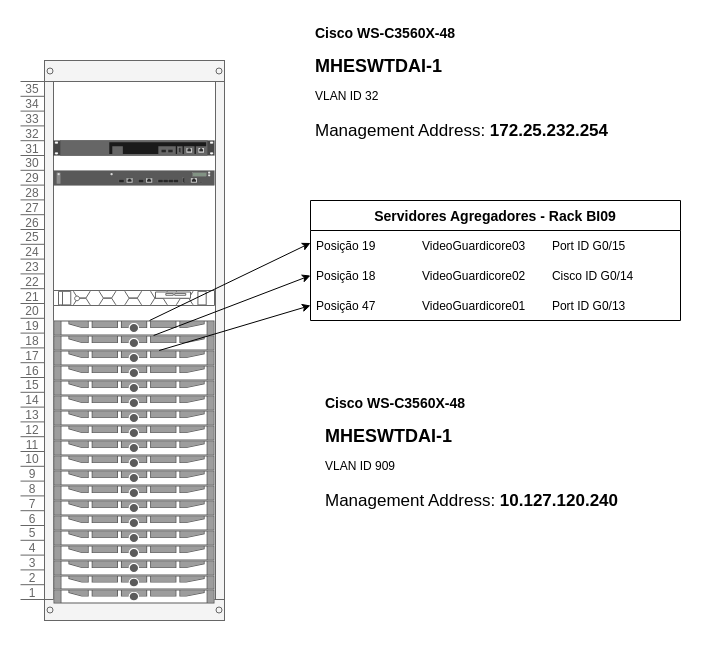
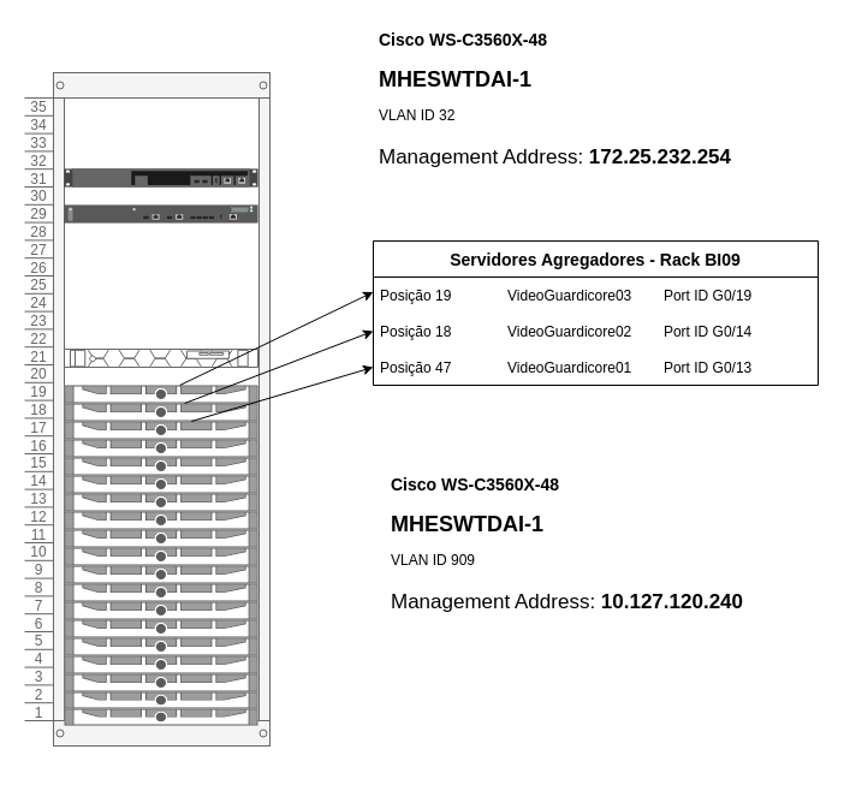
  <mxCell id="0" />
  <mxCell id="1" parent="0" />
  <mxCell id="2" value="" style="strokeColor=#666666;html=1;verticalLabelPosition=bottom;labelBackgroundColor=#ffffff;verticalAlign=top;outlineConnect=0;shadow=0;dashed=0;shape=mxgraph.rackGeneral.rackCabinet;fillColor2=#f4f4f4;container=1;collapsible=0;childLayout=rack;allowGaps=1;marginLeft=33;marginRight=9;marginTop=21;marginBottom=22;textColor=#666666;numDisp=descend;unitNum=35;autosize=1;metaEdit=0;" parent="1" vertex="1"><mxGeometry x="20" y="60" width="203" height="571" as="geometry" /></mxCell>
  <mxCell id="3" value="" style="html=1;verticalLabelPosition=bottom;verticalAlign=top;outlineConnect=0;shadow=0;dashed=0;shape=mxgraph.rack.hpe_aruba.gateways_controllers.aruba_mobility_master_5k_front;" parent="2" vertex="1"><mxGeometry x="33" y="80" width="161" height="15" as="geometry" /></mxCell>
  <mxCell id="4" value="" style="html=1;verticalLabelPosition=bottom;verticalAlign=top;outlineConnect=0;shadow=0;dashed=0;shape=mxgraph.rack.hpe_aruba.gateways_controllers.aruba_7210_mobility_controller_front;" parent="2" vertex="1"><mxGeometry x="33" y="110" width="161" height="15" as="geometry" /></mxCell>
  <mxCell id="5" value="" style="strokeColor=#666666;html=1;labelPosition=right;align=left;spacingLeft=15;shadow=0;dashed=0;outlineConnect=0;shape=mxgraph.rack.dell.poweredge_r6525;" parent="2" vertex="1"><mxGeometry x="33" y="230" width="161" height="15" as="geometry" /></mxCell>
  <mxCell id="6" value="" style="strokeColor=#666666;html=1;labelPosition=right;align=left;spacingLeft=15;shadow=0;dashed=0;outlineConnect=0;shape=mxgraph.rack.dell.poweredge_630;" parent="2" vertex="1"><mxGeometry x="33" y="260" width="161" height="15" as="geometry" /></mxCell>
  <mxCell id="7" value="" style="strokeColor=#666666;html=1;labelPosition=right;align=left;spacingLeft=15;shadow=0;dashed=0;outlineConnect=0;shape=mxgraph.rack.dell.poweredge_630;" parent="2" vertex="1"><mxGeometry x="33" y="275" width="161" height="15" as="geometry" /></mxCell>
  <mxCell id="8" value="" style="strokeColor=#666666;html=1;labelPosition=right;align=left;spacingLeft=15;shadow=0;dashed=0;outlineConnect=0;shape=mxgraph.rack.dell.poweredge_630;" parent="2" vertex="1"><mxGeometry x="33" y="290" width="161" height="15" as="geometry" /></mxCell>
  <mxCell id="9" value="" style="strokeColor=#666666;html=1;labelPosition=right;align=left;spacingLeft=15;shadow=0;dashed=0;outlineConnect=0;shape=mxgraph.rack.dell.poweredge_630;" parent="2" vertex="1"><mxGeometry x="33" y="305" width="161" height="15" as="geometry" /></mxCell>
  <mxCell id="10" value="" style="strokeColor=#666666;html=1;labelPosition=right;align=left;spacingLeft=15;shadow=0;dashed=0;outlineConnect=0;shape=mxgraph.rack.dell.poweredge_630;" parent="2" vertex="1"><mxGeometry x="33" y="320" width="161" height="15" as="geometry" /></mxCell>
  <mxCell id="11" value="" style="strokeColor=#666666;html=1;labelPosition=right;align=left;spacingLeft=15;shadow=0;dashed=0;outlineConnect=0;shape=mxgraph.rack.dell.poweredge_630;" parent="2" vertex="1"><mxGeometry x="33" y="335" width="161" height="15" as="geometry" /></mxCell>
  <mxCell id="12" value="" style="strokeColor=#666666;html=1;labelPosition=right;align=left;spacingLeft=15;shadow=0;dashed=0;outlineConnect=0;shape=mxgraph.rack.dell.poweredge_630;" parent="2" vertex="1"><mxGeometry x="33" y="350" width="161" height="15" as="geometry" /></mxCell>
  <mxCell id="13" value="" style="strokeColor=#666666;html=1;labelPosition=right;align=left;spacingLeft=15;shadow=0;dashed=0;outlineConnect=0;shape=mxgraph.rack.dell.poweredge_630;" parent="2" vertex="1"><mxGeometry x="33" y="365" width="161" height="15" as="geometry" /></mxCell>
  <mxCell id="14" value="" style="strokeColor=#666666;html=1;labelPosition=right;align=left;spacingLeft=15;shadow=0;dashed=0;outlineConnect=0;shape=mxgraph.rack.dell.poweredge_630;" parent="2" vertex="1"><mxGeometry x="33" y="380" width="161" height="15" as="geometry" /></mxCell>
  <mxCell id="15" value="" style="strokeColor=#666666;html=1;labelPosition=right;align=left;spacingLeft=15;shadow=0;dashed=0;outlineConnect=0;shape=mxgraph.rack.dell.poweredge_630;" parent="2" vertex="1"><mxGeometry x="33" y="395" width="161" height="15" as="geometry" /></mxCell>
  <mxCell id="16" value="" style="strokeColor=#666666;html=1;labelPosition=right;align=left;spacingLeft=15;shadow=0;dashed=0;outlineConnect=0;shape=mxgraph.rack.dell.poweredge_630;" parent="2" vertex="1"><mxGeometry x="33" y="410" width="161" height="15" as="geometry" /></mxCell>
  <mxCell id="17" value="" style="strokeColor=#666666;html=1;labelPosition=right;align=left;spacingLeft=15;shadow=0;dashed=0;outlineConnect=0;shape=mxgraph.rack.dell.poweredge_630;" parent="2" vertex="1"><mxGeometry x="33" y="425" width="161" height="15" as="geometry" /></mxCell>
  <mxCell id="18" value="" style="strokeColor=#666666;html=1;labelPosition=right;align=left;spacingLeft=15;shadow=0;dashed=0;outlineConnect=0;shape=mxgraph.rack.dell.poweredge_630;" parent="2" vertex="1"><mxGeometry x="33" y="440" width="161" height="15" as="geometry" /></mxCell>
  <mxCell id="19" value="" style="strokeColor=#666666;html=1;labelPosition=right;align=left;spacingLeft=15;shadow=0;dashed=0;outlineConnect=0;shape=mxgraph.rack.dell.poweredge_630;" parent="2" vertex="1"><mxGeometry x="33" y="455" width="161" height="15" as="geometry" /></mxCell>
  <mxCell id="20" value="" style="strokeColor=#666666;html=1;labelPosition=right;align=left;spacingLeft=15;shadow=0;dashed=0;outlineConnect=0;shape=mxgraph.rack.dell.poweredge_630;" parent="2" vertex="1"><mxGeometry x="33" y="470" width="161" height="15" as="geometry" /></mxCell>
  <mxCell id="21" value="" style="strokeColor=#666666;html=1;labelPosition=right;align=left;spacingLeft=15;shadow=0;dashed=0;outlineConnect=0;shape=mxgraph.rack.dell.poweredge_630;" parent="2" vertex="1"><mxGeometry x="33" y="485" width="161" height="15" as="geometry" /></mxCell>
  <mxCell id="22" value="" style="strokeColor=#666666;html=1;labelPosition=right;align=left;spacingLeft=15;shadow=0;dashed=0;outlineConnect=0;shape=mxgraph.rack.dell.poweredge_630;" parent="2" vertex="1"><mxGeometry x="33" y="500" width="161" height="15" as="geometry" /></mxCell>
  <mxCell id="23" value="" style="strokeColor=#666666;html=1;labelPosition=right;align=left;spacingLeft=15;shadow=0;dashed=0;outlineConnect=0;shape=mxgraph.rack.dell.poweredge_630;" parent="2" vertex="1"><mxGeometry x="33" y="515" width="161" height="14" as="geometry" /></mxCell>
  <mxCell id="24" value="" style="strokeColor=#666666;html=1;labelPosition=right;align=left;spacingLeft=15;shadow=0;dashed=0;outlineConnect=0;shape=mxgraph.rack.dell.poweredge_630;" parent="2" vertex="1"><mxGeometry x="33" y="529" width="161" height="14" as="geometry" /></mxCell>
  <mxCell id="25" value="Servidores Agregadores - Rack BI09" style="swimlane;fontStyle=1;childLayout=stackLayout;horizontal=1;startSize=30;horizontalStack=0;resizeParent=1;resizeParentMax=0;resizeLast=0;collapsible=1;marginBottom=0;fontSize=14;" parent="1" vertex="1"><mxGeometry x="310" y="200" width="370" height="120" as="geometry" /></mxCell>
- <mxCell id="26" value="Posição 19              VideoGuardicore03        Port ID G0/15" style="text;strokeColor=none;fillColor=none;align=left;verticalAlign=middle;spacingLeft=4;spacingRight=4;overflow=hidden;points=[[0,0.5],[1,0.5]];portConstraint=eastwest;rotatable=0;" parent="25" vertex="1"><mxGeometry y="30" width="370" height="30" as="geometry" /></mxCell>
- <mxCell id="27" value="Posição 18              VideoGuardicore02        Cisco ID G0/14" style="text;strokeColor=none;fillColor=none;align=left;verticalAlign=middle;spacingLeft=4;spacingRight=4;overflow=hidden;points=[[0,0.5],[1,0.5]];portConstraint=eastwest;rotatable=0;" parent="25" vertex="1"><mxGeometry y="60" width="370" height="30" as="geometry" /></mxCell>
+ <mxCell id="26" value="Posição 19              VideoGuardicore03        Port ID G0/19" style="text;strokeColor=none;fillColor=none;align=left;verticalAlign=middle;spacingLeft=4;spacingRight=4;overflow=hidden;points=[[0,0.5],[1,0.5]];portConstraint=eastwest;rotatable=0;" parent="25" vertex="1"><mxGeometry y="30" width="370" height="30" as="geometry" /></mxCell>
+ <mxCell id="27" value="Posição 18              VideoGuardicore02        Port ID G0/14" style="text;strokeColor=none;fillColor=none;align=left;verticalAlign=middle;spacingLeft=4;spacingRight=4;overflow=hidden;points=[[0,0.5],[1,0.5]];portConstraint=eastwest;rotatable=0;" parent="25" vertex="1"><mxGeometry y="60" width="370" height="30" as="geometry" /></mxCell>
  <mxCell id="28" value="Posição 47              VideoGuardicore01        Port ID G0/13   " style="text;strokeColor=none;fillColor=none;align=left;verticalAlign=middle;spacingLeft=4;spacingRight=4;overflow=hidden;points=[[0,0.5],[1,0.5]];portConstraint=eastwest;rotatable=0;" parent="25" vertex="1"><mxGeometry y="90" width="370" height="30" as="geometry" /></mxCell>
  <mxCell id="29" value="" style="endArrow=classic;html=1;rounded=0;entryX=0;entryY=0.5;entryDx=0;entryDy=0;entryPerimeter=0;" parent="1" source="8" target="28" edge="1"><mxGeometry width="50" height="50" relative="1" as="geometry"><mxPoint x="160" y="350" as="sourcePoint" /><mxPoint x="300" y="300" as="targetPoint" /></mxGeometry></mxCell>
  <mxCell id="30" value="" style="endArrow=classic;html=1;rounded=0;entryX=0;entryY=0.5;entryDx=0;entryDy=0;" parent="1" source="7" target="27" edge="1"><mxGeometry width="50" height="50" relative="1" as="geometry"><mxPoint x="200" y="342.5" as="sourcePoint" /><mxPoint x="290" y="270" as="targetPoint" /></mxGeometry></mxCell>
  <mxCell id="31" value="" style="endArrow=classic;html=1;rounded=0;" parent="1" source="6" edge="1"><mxGeometry width="50" height="50" relative="1" as="geometry"><mxPoint x="210" y="335" as="sourcePoint" /><mxPoint x="310" y="242.5" as="targetPoint" /></mxGeometry></mxCell>
  <mxCell id="32" value="&lt;h1 style=&quot;font-size: 18px;&quot;&gt;&lt;font style=&quot;font-size: 14px;&quot;&gt;Cisco WS-C3560X-48&lt;/font&gt;&lt;/h1&gt;&lt;h1 style=&quot;font-size: 18px;&quot;&gt;&lt;font style=&quot;font-size: 18px;&quot;&gt;MHESWTDAI-1&lt;/font&gt;&lt;/h1&gt;&lt;p&gt;VLAN ID 32&lt;/p&gt;&lt;p style=&quot;font-size: 17px;&quot;&gt;Management Address: &lt;b&gt;&lt;font style=&quot;font-size: 17px;&quot;&gt;172.25.232.254&lt;/font&gt;&lt;/b&gt;&lt;br&gt;&lt;/p&gt;" style="text;html=1;strokeColor=none;fillColor=none;spacing=5;spacingTop=-20;whiteSpace=wrap;overflow=hidden;rounded=0;" parent="1" vertex="1"><mxGeometry x="310" y="20" width="326" height="125" as="geometry" /></mxCell>
  <mxCell id="33" value="&lt;h1 style=&quot;font-size: 18px;&quot;&gt;&lt;font style=&quot;font-size: 14px;&quot;&gt;Cisco WS-C3560X-48&lt;/font&gt;&lt;/h1&gt;&lt;h1 style=&quot;font-size: 18px;&quot;&gt;&lt;font style=&quot;font-size: 18px;&quot;&gt;MHESWTDAI-1&lt;/font&gt;&lt;/h1&gt;&lt;p&gt;VLAN ID 909&lt;br&gt;&lt;/p&gt;&lt;p style=&quot;font-size: 17px;&quot;&gt;Management Address: &lt;b&gt;&lt;font style=&quot;font-size: 17px;&quot;&gt;10.127.120.240&lt;/font&gt;&lt;/b&gt;&lt;br&gt;&lt;/p&gt;" style="text;html=1;strokeColor=none;fillColor=none;spacing=5;spacingTop=-20;whiteSpace=wrap;overflow=hidden;rounded=0;" vertex="1" parent="1"><mxGeometry x="320" y="390" width="326" height="125" as="geometry" /></mxCell>
